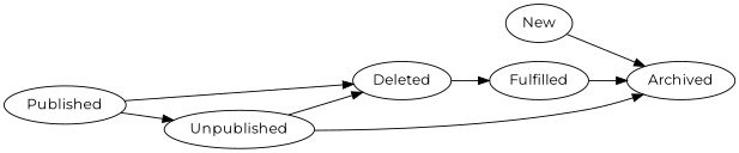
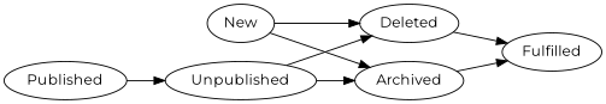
  digraph {
    fontname=Montserrat
    rankdir=LR
    node [fontname=Montserrat]
    edge [fontname=Montserrat]
    n1 [label=New]
    n2 [label=Deleted]
    n3 [label=Archived]
    n4 [label=Published]
    n5 [label=Unpublished]
    n6 [label=Fulfilled]
-   n4 -> n2
+   n1 -> n2
    n1 -> n3
    n2 -> n6
    n4 -> n5
    n5 -> n2
    n5 -> n3
-   n6 -> n3
+   n3 -> n6
  }
